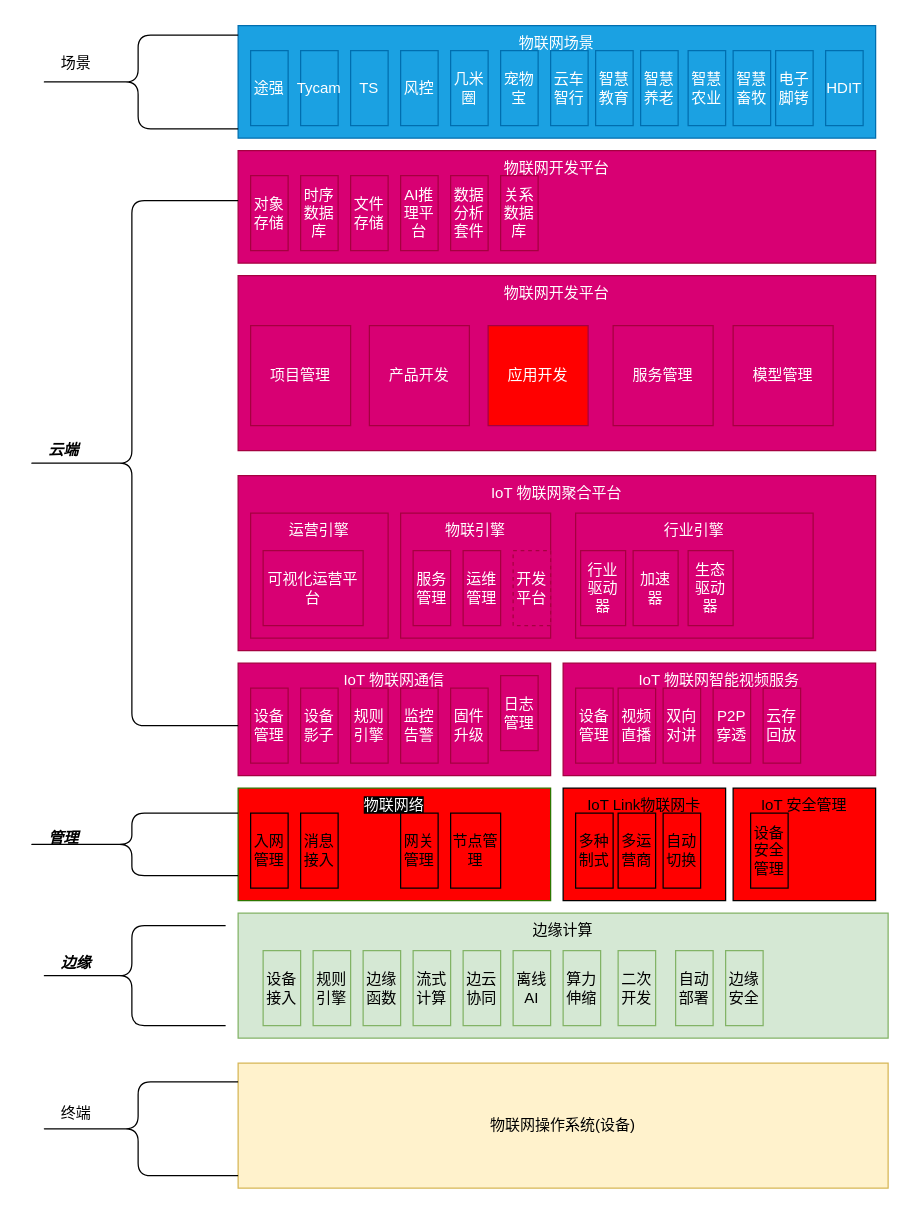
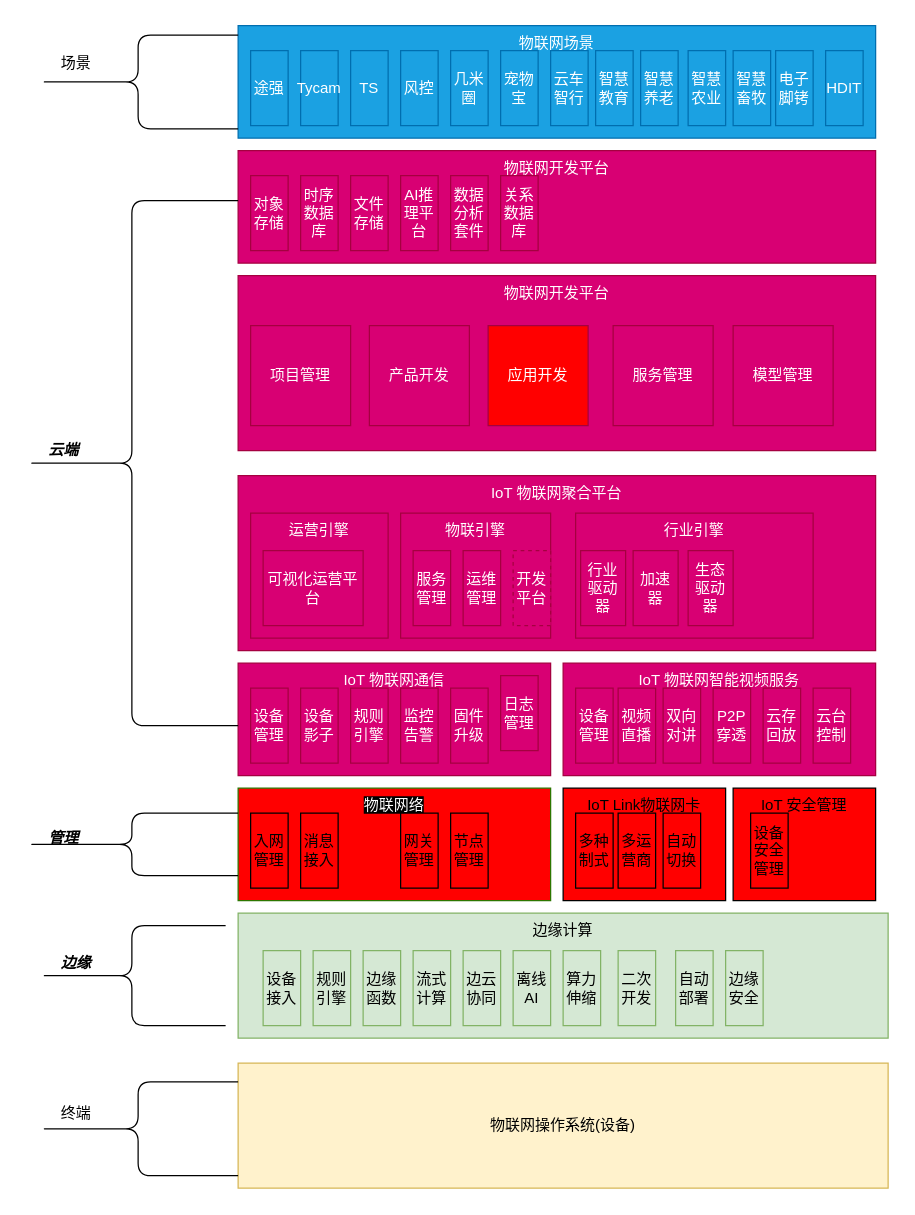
  <mxCell id="0" />
  <mxCell id="1" parent="0" />
  <mxCell id="2" value="物联网操作系统(设备)" style="rounded=0;whiteSpace=wrap;html=1;fillColor=#fff2cc;strokeColor=#d6b656;" vertex="1" parent="1"><mxGeometry x="190" y="850" width="520" height="100" as="geometry" /></mxCell>
  <mxCell id="3" value="边缘计算" style="rounded=0;whiteSpace=wrap;html=1;align=center;horizontal=1;verticalAlign=top;fillColor=#d5e8d4;strokeColor=#82b366;" vertex="1" parent="1"><mxGeometry x="190" y="730" width="520" height="100" as="geometry" /></mxCell>
  <mxCell id="4" value="设备接入" style="rounded=0;whiteSpace=wrap;html=1;fillColor=#d5e8d4;strokeColor=#82b366;" vertex="1" parent="1"><mxGeometry x="210" y="760" width="30" height="60" as="geometry" /></mxCell>
  <mxCell id="5" value="规则引擎" style="rounded=0;whiteSpace=wrap;html=1;fillColor=#d5e8d4;strokeColor=#82b366;" vertex="1" parent="1"><mxGeometry x="250" y="760" width="30" height="60" as="geometry" /></mxCell>
  <mxCell id="6" value="边缘函数" style="rounded=0;whiteSpace=wrap;html=1;fillColor=#d5e8d4;strokeColor=#82b366;" vertex="1" parent="1"><mxGeometry x="290" y="760" width="30" height="60" as="geometry" /></mxCell>
  <mxCell id="7" value="流式计算" style="rounded=0;whiteSpace=wrap;html=1;fillColor=#d5e8d4;strokeColor=#82b366;" vertex="1" parent="1"><mxGeometry x="330" y="760" width="30" height="60" as="geometry" /></mxCell>
  <mxCell id="8" value="边云协同" style="rounded=0;whiteSpace=wrap;html=1;fillColor=#d5e8d4;strokeColor=#82b366;" vertex="1" parent="1"><mxGeometry x="370" y="760" width="30" height="60" as="geometry" /></mxCell>
  <mxCell id="9" value="离线AI" style="rounded=0;whiteSpace=wrap;html=1;fillColor=#d5e8d4;strokeColor=#82b366;" vertex="1" parent="1"><mxGeometry x="410" y="760" width="30" height="60" as="geometry" /></mxCell>
  <mxCell id="10" value="算力伸缩" style="rounded=0;whiteSpace=wrap;html=1;fillColor=#d5e8d4;strokeColor=#82b366;" vertex="1" parent="1"><mxGeometry x="450" y="760" width="30" height="60" as="geometry" /></mxCell>
  <mxCell id="11" value="二次开发" style="rounded=0;whiteSpace=wrap;html=1;fillColor=#d5e8d4;strokeColor=#82b366;" vertex="1" parent="1"><mxGeometry x="494" y="760" width="30" height="60" as="geometry" /></mxCell>
  <mxCell id="12" value="自动部署" style="rounded=0;whiteSpace=wrap;html=1;fillColor=#d5e8d4;strokeColor=#82b366;" vertex="1" parent="1"><mxGeometry x="540" y="760" width="30" height="60" as="geometry" /></mxCell>
  <mxCell id="13" value="&lt;span style=&quot;background-color: rgb(0 , 0 , 0)&quot;&gt;物联网络&lt;/span&gt;" style="rounded=0;whiteSpace=wrap;html=1;align=center;verticalAlign=top;strokeColor=#2D7600;fontColor=#ffffff;fillColor=#FF0000;" vertex="1" parent="1"><mxGeometry x="190" y="630" width="250" height="90" as="geometry" /></mxCell>
  <mxCell id="14" value="入网管理" style="rounded=0;whiteSpace=wrap;html=1;fillColor=#FF0000;" vertex="1" parent="1"><mxGeometry x="200" y="650" width="30" height="60" as="geometry" /></mxCell>
  <mxCell id="15" value="消息接入" style="rounded=0;whiteSpace=wrap;html=1;fillColor=#FF0000;" vertex="1" parent="1"><mxGeometry x="240" y="650" width="30" height="60" as="geometry" /></mxCell>
  <mxCell id="16" value="网关管理" style="rounded=0;whiteSpace=wrap;html=1;fillColor=#FF0000;" vertex="1" parent="1"><mxGeometry x="320" y="650" width="30" height="60" as="geometry" /></mxCell>
- <mxCell id="17" value="节点管理" style="rounded=0;whiteSpace=wrap;html=1;fillColor=#FF0000;" vertex="1" parent="1"><mxGeometry x="360" y="650" width="40" height="60" as="geometry" /></mxCell>
+ <mxCell id="17" value="节点管理" style="rounded=0;whiteSpace=wrap;html=1;fillColor=#FF0000;" vertex="1" parent="1"><mxGeometry x="360" y="650" width="30" height="60" as="geometry" /></mxCell>
  <mxCell id="18" value="IoT Link物联网卡" style="rounded=0;whiteSpace=wrap;html=1;align=center;verticalAlign=top;fillColor=#FF0000;" vertex="1" parent="1"><mxGeometry x="450" y="630" width="130" height="90" as="geometry" /></mxCell>
  <mxCell id="19" value="多种制式" style="rounded=0;whiteSpace=wrap;html=1;fillColor=#FF0000;" vertex="1" parent="1"><mxGeometry x="460" y="650" width="30" height="60" as="geometry" /></mxCell>
  <mxCell id="20" value="多运营商" style="rounded=0;whiteSpace=wrap;html=1;fillColor=#FF0000;" vertex="1" parent="1"><mxGeometry x="494" y="650" width="30" height="60" as="geometry" /></mxCell>
  <mxCell id="21" value="自动切换" style="rounded=0;whiteSpace=wrap;html=1;fillColor=#FF0000;" vertex="1" parent="1"><mxGeometry x="530" y="650" width="30" height="60" as="geometry" /></mxCell>
  <mxCell id="22" value="IoT 物联网通信" style="rounded=0;whiteSpace=wrap;html=1;fillColor=#d80073;align=center;strokeColor=#A50040;fontColor=#ffffff;verticalAlign=top;" vertex="1" parent="1"><mxGeometry x="190" y="530" width="250" height="90" as="geometry" /></mxCell>
  <mxCell id="23" value="设备管理" style="rounded=0;whiteSpace=wrap;html=1;fillColor=#d80073;strokeColor=#A50040;fontColor=#ffffff;" vertex="1" parent="1"><mxGeometry x="200" y="550" width="30" height="60" as="geometry" /></mxCell>
  <mxCell id="24" value="设备影子" style="rounded=0;whiteSpace=wrap;html=1;fillColor=#d80073;strokeColor=#A50040;fontColor=#ffffff;" vertex="1" parent="1"><mxGeometry x="240" y="550" width="30" height="60" as="geometry" /></mxCell>
  <mxCell id="25" value="规则引擎" style="rounded=0;whiteSpace=wrap;html=1;fillColor=#d80073;strokeColor=#A50040;fontColor=#ffffff;" vertex="1" parent="1"><mxGeometry x="280" y="550" width="30" height="60" as="geometry" /></mxCell>
  <mxCell id="26" value="监控告警" style="rounded=0;whiteSpace=wrap;html=1;fillColor=#d80073;strokeColor=#A50040;fontColor=#ffffff;" vertex="1" parent="1"><mxGeometry x="320" y="550" width="30" height="60" as="geometry" /></mxCell>
  <mxCell id="27" value="固件升级" style="rounded=0;whiteSpace=wrap;html=1;fillColor=#d80073;strokeColor=#A50040;fontColor=#ffffff;" vertex="1" parent="1"><mxGeometry x="360" y="550" width="30" height="60" as="geometry" /></mxCell>
  <mxCell id="28" value="日志管理" style="rounded=0;whiteSpace=wrap;html=1;fillColor=#d80073;strokeColor=#A50040;fontColor=#ffffff;" vertex="1" parent="1"><mxGeometry x="400" y="540" width="30" height="60" as="geometry" /></mxCell>
  <mxCell id="29" value="IoT 物联网智能视频服务" style="rounded=0;whiteSpace=wrap;html=1;fillColor=#d80073;align=center;strokeColor=#A50040;fontColor=#ffffff;verticalAlign=top;" vertex="1" parent="1"><mxGeometry x="450" y="530" width="250" height="90" as="geometry" /></mxCell>
  <mxCell id="30" value="设备管理" style="rounded=0;whiteSpace=wrap;html=1;fillColor=#d80073;strokeColor=#A50040;fontColor=#ffffff;" vertex="1" parent="1"><mxGeometry x="460" y="550" width="30" height="60" as="geometry" /></mxCell>
  <mxCell id="31" value="视频直播" style="rounded=0;whiteSpace=wrap;html=1;fillColor=#d80073;strokeColor=#A50040;fontColor=#ffffff;" vertex="1" parent="1"><mxGeometry x="494" y="550" width="30" height="60" as="geometry" /></mxCell>
  <mxCell id="32" value="双向对讲" style="rounded=0;whiteSpace=wrap;html=1;fillColor=#d80073;strokeColor=#A50040;fontColor=#ffffff;" vertex="1" parent="1"><mxGeometry x="530" y="550" width="30" height="60" as="geometry" /></mxCell>
  <mxCell id="33" value="P2P穿透" style="rounded=0;whiteSpace=wrap;html=1;fillColor=#d80073;strokeColor=#A50040;fontColor=#ffffff;" vertex="1" parent="1"><mxGeometry x="570" y="550" width="30" height="60" as="geometry" /></mxCell>
  <mxCell id="34" value="云存回放" style="rounded=0;whiteSpace=wrap;html=1;fillColor=#d80073;strokeColor=#A50040;fontColor=#ffffff;" vertex="1" parent="1"><mxGeometry x="610" y="550" width="30" height="60" as="geometry" /></mxCell>
+ <mxCell id="35" value="云台控制" style="rounded=0;whiteSpace=wrap;html=1;fillColor=#d80073;strokeColor=#A50040;fontColor=#ffffff;" vertex="1" parent="1"><mxGeometry x="650" y="550" width="30" height="60" as="geometry" /></mxCell>
  <mxCell id="36" value="IoT 物联网聚合平台" style="rounded=0;whiteSpace=wrap;html=1;fillColor=#d80073;align=center;strokeColor=#A50040;fontColor=#ffffff;verticalAlign=top;" vertex="1" parent="1"><mxGeometry x="190" y="380" width="510" height="140" as="geometry" /></mxCell>
  <mxCell id="37" value="运营引擎" style="rounded=0;whiteSpace=wrap;html=1;fillColor=#d80073;strokeColor=#A50040;fontColor=#ffffff;verticalAlign=top;" vertex="1" parent="1"><mxGeometry x="200" y="410" width="110" height="100" as="geometry" /></mxCell>
  <mxCell id="38" value="可视化运营平台" style="rounded=0;whiteSpace=wrap;html=1;fillColor=#d80073;strokeColor=#A50040;fontColor=#ffffff;" vertex="1" parent="1"><mxGeometry x="210" y="440" width="80" height="60" as="geometry" /></mxCell>
  <mxCell id="39" value="物联引擎" style="rounded=0;whiteSpace=wrap;html=1;fillColor=#d80073;strokeColor=#A50040;fontColor=#ffffff;verticalAlign=top;" vertex="1" parent="1"><mxGeometry x="320" y="410" width="120" height="100" as="geometry" /></mxCell>
  <mxCell id="40" value="服务管理" style="rounded=0;whiteSpace=wrap;html=1;fillColor=#d80073;strokeColor=#A50040;fontColor=#ffffff;" vertex="1" parent="1"><mxGeometry x="330" y="440" width="30" height="60" as="geometry" /></mxCell>
  <mxCell id="41" value="运维管理" style="rounded=0;whiteSpace=wrap;html=1;fillColor=#d80073;strokeColor=#A50040;fontColor=#ffffff;" vertex="1" parent="1"><mxGeometry x="370" y="440" width="30" height="60" as="geometry" /></mxCell>
  <mxCell id="42" value="开发平台" style="rounded=0;whiteSpace=wrap;html=1;fillColor=#d80073;strokeColor=#A50040;fontColor=#ffffff;dashed=1;" vertex="1" parent="1"><mxGeometry x="410" y="440" width="30" height="60" as="geometry" /></mxCell>
  <mxCell id="43" value="行业引擎" style="rounded=0;whiteSpace=wrap;html=1;fillColor=#d80073;strokeColor=#A50040;fontColor=#ffffff;verticalAlign=top;" vertex="1" parent="1"><mxGeometry x="460" y="410" width="190" height="100" as="geometry" /></mxCell>
  <mxCell id="44" value="行业驱动器" style="rounded=0;whiteSpace=wrap;html=1;fillColor=#d80073;strokeColor=#A50040;fontColor=#ffffff;" vertex="1" parent="1"><mxGeometry x="464" y="440" width="36" height="60" as="geometry" /></mxCell>
  <mxCell id="45" value="加速器" style="rounded=0;whiteSpace=wrap;html=1;fillColor=#d80073;strokeColor=#A50040;fontColor=#ffffff;" vertex="1" parent="1"><mxGeometry x="506" y="440" width="36" height="60" as="geometry" /></mxCell>
  <mxCell id="46" value="生态驱动器" style="rounded=0;whiteSpace=wrap;html=1;fillColor=#d80073;strokeColor=#A50040;fontColor=#ffffff;" vertex="1" parent="1"><mxGeometry x="550" y="440" width="36" height="60" as="geometry" /></mxCell>
  <mxCell id="47" value="物联网开发平台" style="rounded=0;whiteSpace=wrap;html=1;fillColor=#d80073;align=center;strokeColor=#A50040;fontColor=#ffffff;verticalAlign=top;" vertex="1" parent="1"><mxGeometry x="190" y="220" width="510" height="140" as="geometry" /></mxCell>
  <mxCell id="48" value="项目管理" style="rounded=0;whiteSpace=wrap;html=1;fillColor=#d80073;strokeColor=#A50040;fontColor=#ffffff;" vertex="1" parent="1"><mxGeometry x="200" y="260" width="80" height="80" as="geometry" /></mxCell>
  <mxCell id="49" value="产品开发" style="rounded=0;whiteSpace=wrap;html=1;fillColor=#d80073;strokeColor=#A50040;fontColor=#ffffff;" vertex="1" parent="1"><mxGeometry x="295" y="260" width="80" height="80" as="geometry" /></mxCell>
  <mxCell id="50" value="应用开发" style="rounded=0;whiteSpace=wrap;html=1;fillColor=#ff0000;strokeColor=#A50040;fontColor=#ffffff;" vertex="1" parent="1"><mxGeometry x="390" y="260" width="80" height="80" as="geometry" /></mxCell>
  <mxCell id="51" value="服务管理" style="rounded=0;whiteSpace=wrap;html=1;fillColor=#d80073;strokeColor=#A50040;fontColor=#ffffff;" vertex="1" parent="1"><mxGeometry x="490" y="260" width="80" height="80" as="geometry" /></mxCell>
  <mxCell id="52" value="模型管理" style="rounded=0;whiteSpace=wrap;html=1;fillColor=#d80073;strokeColor=#A50040;fontColor=#ffffff;" vertex="1" parent="1"><mxGeometry x="586" y="260" width="80" height="80" as="geometry" /></mxCell>
  <mxCell id="53" value="物联网开发平台" style="rounded=0;whiteSpace=wrap;html=1;fillColor=#d80073;align=center;strokeColor=#A50040;fontColor=#ffffff;verticalAlign=top;" vertex="1" parent="1"><mxGeometry x="190" y="120" width="510" height="90" as="geometry" /></mxCell>
  <mxCell id="54" value="对象存储" style="rounded=0;whiteSpace=wrap;html=1;fillColor=#d80073;strokeColor=#A50040;fontColor=#ffffff;" vertex="1" parent="1"><mxGeometry x="200" y="140" width="30" height="60" as="geometry" /></mxCell>
  <mxCell id="55" value="时序数据库" style="rounded=0;whiteSpace=wrap;html=1;fillColor=#d80073;strokeColor=#A50040;fontColor=#ffffff;" vertex="1" parent="1"><mxGeometry x="240" y="140" width="30" height="60" as="geometry" /></mxCell>
  <mxCell id="56" value="文件存储" style="rounded=0;whiteSpace=wrap;html=1;fillColor=#d80073;strokeColor=#A50040;fontColor=#ffffff;" vertex="1" parent="1"><mxGeometry x="280" y="140" width="30" height="60" as="geometry" /></mxCell>
  <mxCell id="57" value="AI推理平台" style="rounded=0;whiteSpace=wrap;html=1;fillColor=#d80073;strokeColor=#A50040;fontColor=#ffffff;" vertex="1" parent="1"><mxGeometry x="320" y="140" width="30" height="60" as="geometry" /></mxCell>
  <mxCell id="58" value="数据分析套件" style="rounded=0;whiteSpace=wrap;html=1;fillColor=#d80073;strokeColor=#A50040;fontColor=#ffffff;" vertex="1" parent="1"><mxGeometry x="360" y="140" width="30" height="60" as="geometry" /></mxCell>
  <mxCell id="59" value="关系数据库" style="rounded=0;whiteSpace=wrap;html=1;fillColor=#d80073;strokeColor=#A50040;fontColor=#ffffff;" vertex="1" parent="1"><mxGeometry x="400" y="140" width="30" height="60" as="geometry" /></mxCell>
  <mxCell id="60" value="物联网场景" style="rounded=0;whiteSpace=wrap;html=1;fillColor=#1ba1e2;align=center;strokeColor=#006EAF;fontColor=#ffffff;verticalAlign=top;" vertex="1" parent="1"><mxGeometry x="190" y="20" width="510" height="90" as="geometry" /></mxCell>
  <mxCell id="61" value="途强" style="rounded=0;whiteSpace=wrap;html=1;fillColor=#1ba1e2;strokeColor=#006EAF;fontColor=#ffffff;" vertex="1" parent="1"><mxGeometry x="200" y="40" width="30" height="60" as="geometry" /></mxCell>
  <mxCell id="62" value="Tycam" style="rounded=0;whiteSpace=wrap;html=1;fillColor=#1ba1e2;strokeColor=#006EAF;fontColor=#ffffff;" vertex="1" parent="1"><mxGeometry x="240" y="40" width="30" height="60" as="geometry" /></mxCell>
  <mxCell id="63" value="TS" style="rounded=0;whiteSpace=wrap;html=1;fillColor=#1ba1e2;strokeColor=#006EAF;fontColor=#ffffff;" vertex="1" parent="1"><mxGeometry x="280" y="40" width="30" height="60" as="geometry" /></mxCell>
  <mxCell id="64" value="风控" style="rounded=0;whiteSpace=wrap;html=1;fillColor=#1ba1e2;strokeColor=#006EAF;fontColor=#ffffff;" vertex="1" parent="1"><mxGeometry x="320" y="40" width="30" height="60" as="geometry" /></mxCell>
  <mxCell id="65" value="几米圈" style="rounded=0;whiteSpace=wrap;html=1;fillColor=#1ba1e2;strokeColor=#006EAF;fontColor=#ffffff;" vertex="1" parent="1"><mxGeometry x="360" y="40" width="30" height="60" as="geometry" /></mxCell>
  <mxCell id="66" value="宠物宝" style="rounded=0;whiteSpace=wrap;html=1;fillColor=#1ba1e2;strokeColor=#006EAF;fontColor=#ffffff;" vertex="1" parent="1"><mxGeometry x="400" y="40" width="30" height="60" as="geometry" /></mxCell>
  <mxCell id="67" value="云车智行" style="rounded=0;whiteSpace=wrap;html=1;fillColor=#1ba1e2;strokeColor=#006EAF;fontColor=#ffffff;" vertex="1" parent="1"><mxGeometry x="440" y="40" width="30" height="60" as="geometry" /></mxCell>
  <mxCell id="68" value="智慧教育" style="rounded=0;whiteSpace=wrap;html=1;fillColor=#1ba1e2;strokeColor=#006EAF;fontColor=#ffffff;" vertex="1" parent="1"><mxGeometry x="476" y="40" width="30" height="60" as="geometry" /></mxCell>
  <mxCell id="69" value="智慧养老" style="rounded=0;whiteSpace=wrap;html=1;fillColor=#1ba1e2;strokeColor=#006EAF;fontColor=#ffffff;" vertex="1" parent="1"><mxGeometry x="512" y="40" width="30" height="60" as="geometry" /></mxCell>
  <mxCell id="70" value="智慧农业" style="rounded=0;whiteSpace=wrap;html=1;fillColor=#1ba1e2;strokeColor=#006EAF;fontColor=#ffffff;" vertex="1" parent="1"><mxGeometry x="550" y="40" width="30" height="60" as="geometry" /></mxCell>
  <mxCell id="71" value="智慧畜牧" style="rounded=0;whiteSpace=wrap;html=1;fillColor=#1ba1e2;strokeColor=#006EAF;fontColor=#ffffff;" vertex="1" parent="1"><mxGeometry x="586" y="40" width="30" height="60" as="geometry" /></mxCell>
  <mxCell id="72" value="电子脚铐" style="rounded=0;whiteSpace=wrap;html=1;fillColor=#1ba1e2;strokeColor=#006EAF;fontColor=#ffffff;" vertex="1" parent="1"><mxGeometry x="620" y="40" width="30" height="60" as="geometry" /></mxCell>
  <mxCell id="73" value="HDIT" style="rounded=0;whiteSpace=wrap;html=1;fillColor=#1ba1e2;strokeColor=#006EAF;fontColor=#ffffff;" vertex="1" parent="1"><mxGeometry x="660" y="40" width="30" height="60" as="geometry" /></mxCell>
  <mxCell id="74" value="" style="shape=curlyBracket;whiteSpace=wrap;html=1;rounded=1;fillColor=#FF0000;align=center;" vertex="1" parent="1"><mxGeometry x="20" y="160" width="170" height="420" as="geometry" /></mxCell>
  <mxCell id="75" value="云端" style="text;html=1;align=center;verticalAlign=middle;resizable=0;points=[];autosize=1;fontStyle=3" vertex="1" parent="1"><mxGeometry x="30" y="350" width="40" height="20" as="geometry" /></mxCell>
  <mxCell id="76" value="" style="shape=curlyBracket;whiteSpace=wrap;html=1;rounded=1;fillColor=#FF0000;align=center;" vertex="1" parent="1"><mxGeometry x="20" y="650" width="170" height="50" as="geometry" /></mxCell>
  <mxCell id="77" value="管理" style="text;html=1;align=center;verticalAlign=middle;resizable=0;points=[];autosize=1;fontStyle=3" vertex="1" parent="1"><mxGeometry x="30" y="660" width="40" height="20" as="geometry" /></mxCell>
  <mxCell id="78" value="" style="shape=curlyBracket;whiteSpace=wrap;html=1;rounded=1;fillColor=#FF0000;align=center;" vertex="1" parent="1"><mxGeometry x="30" y="740" width="150" height="80" as="geometry" /></mxCell>
  <mxCell id="79" value="&lt;b&gt;&lt;i&gt;边缘&lt;/i&gt;&lt;/b&gt;" style="text;html=1;align=center;verticalAlign=middle;resizable=0;points=[];autosize=1;" vertex="1" parent="1"><mxGeometry x="40" y="760" width="40" height="20" as="geometry" /></mxCell>
  <mxCell id="80" value="" style="shape=curlyBracket;whiteSpace=wrap;html=1;rounded=1;fillColor=#FF0000;align=center;" vertex="1" parent="1"><mxGeometry x="30" y="865" width="160" height="75" as="geometry" /></mxCell>
  <mxCell id="81" value="终端" style="text;html=1;align=center;verticalAlign=middle;resizable=0;points=[];autosize=1;" vertex="1" parent="1"><mxGeometry x="40" y="880" width="40" height="20" as="geometry" /></mxCell>
  <mxCell id="82" value="" style="shape=curlyBracket;whiteSpace=wrap;html=1;rounded=1;fillColor=#FF0000;align=center;" vertex="1" parent="1"><mxGeometry x="30" y="27.5" width="160" height="75" as="geometry" /></mxCell>
  <mxCell id="83" value="场景" style="text;html=1;align=center;verticalAlign=middle;resizable=0;points=[];autosize=1;" vertex="1" parent="1"><mxGeometry x="40" y="40" width="40" height="20" as="geometry" /></mxCell>
  <mxCell id="84" value="边缘安全" style="rounded=0;whiteSpace=wrap;html=1;fillColor=#d5e8d4;strokeColor=#82b366;" vertex="1" parent="1"><mxGeometry x="580" y="760" width="30" height="60" as="geometry" /></mxCell>
  <mxCell id="85" value="IoT 安全管理" style="rounded=0;whiteSpace=wrap;html=1;align=center;verticalAlign=top;fillColor=#FF0000;" vertex="1" parent="1"><mxGeometry x="586" y="630" width="114" height="90" as="geometry" /></mxCell>
  <mxCell id="86" value="设备安全管理" style="rounded=0;whiteSpace=wrap;html=1;fillColor=#FF0000;" vertex="1" parent="1"><mxGeometry x="600" y="650" width="30" height="60" as="geometry" /></mxCell>
